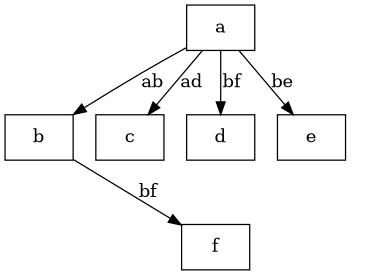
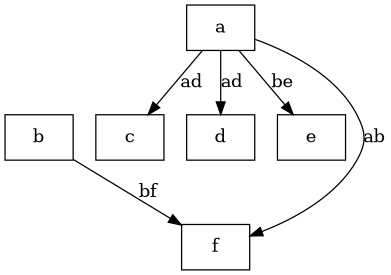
  digraph {
    node [shape=box]
    n1 [label=a]
    n2 [label=b]
    n3 [label=c]
    n4 [label=d]
    n5 [label=e]
    n6 [label=f]
-   n1 -> n2 [label=ab]
+   n1 -> n6 [label=ab]
    n1 -> n3 [label=ad]
-   n1 -> n4 [label=bf]
+   n1 -> n4 [label=ad]
    n1 -> n5 [label=be]
    n2 -> n6 [label=bf]
  }
